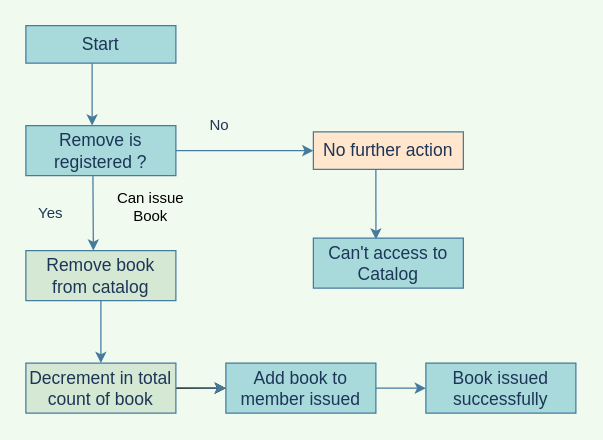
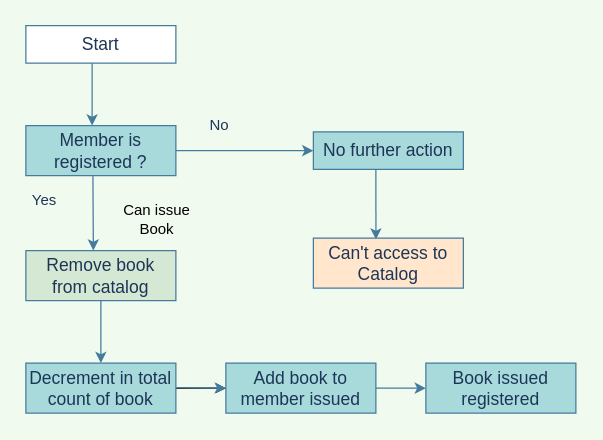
  <mxCell id="0" />
  <mxCell id="1" parent="0" />
- <mxCell id="2" value="&lt;font style=&quot;font-size: 14px&quot;&gt;Start&lt;/font&gt;" style="rounded=0;whiteSpace=wrap;html=1;fillColor=#A8DADC;strokeColor=#457B9D;fontColor=#1D3557;" parent="1" vertex="1"><mxGeometry x="20" y="20" width="120" height="30" as="geometry" /></mxCell>
+ <mxCell id="2" value="&lt;font style=&quot;font-size: 14px&quot;&gt;Start&lt;/font&gt;" style="rounded=0;whiteSpace=wrap;html=1;fillColor=#ffffff;strokeColor=#457B9D;fontColor=#1D3557;" parent="1" vertex="1"><mxGeometry x="20" y="20" width="120" height="30" as="geometry" /></mxCell>
  <mxCell id="3" value="" style="endArrow=classic;html=1;strokeColor=#457B9D;fontColor=#1D3557;labelBackgroundColor=#F1FAEE;" parent="1" edge="1"><mxGeometry width="50" height="50" relative="1" as="geometry"><mxPoint x="73" y="50" as="sourcePoint" /><mxPoint x="73" y="100" as="targetPoint" /></mxGeometry></mxCell>
- <mxCell id="4" value="&lt;font style=&quot;font-size: 14px&quot;&gt;Remove is registered ?&lt;/font&gt;" style="rounded=0;whiteSpace=wrap;html=1;fillColor=#A8DADC;strokeColor=#457B9D;fontColor=#1D3557;" parent="1" vertex="1"><mxGeometry x="20" y="100" width="120" height="40" as="geometry" /></mxCell>
+ <mxCell id="4" value="&lt;font style=&quot;font-size: 14px&quot;&gt;Member is registered ?&lt;/font&gt;" style="rounded=0;whiteSpace=wrap;html=1;fillColor=#A8DADC;strokeColor=#457B9D;fontColor=#1D3557;" parent="1" vertex="1"><mxGeometry x="20" y="100" width="120" height="40" as="geometry" /></mxCell>
  <mxCell id="5" value="" style="endArrow=classic;html=1;exitX=1;exitY=0.5;exitDx=0;exitDy=0;strokeColor=#457B9D;fontColor=#1D3557;labelBackgroundColor=#F1FAEE;" parent="1" source="4" edge="1"><mxGeometry width="50" height="50" relative="1" as="geometry"><mxPoint x="270" y="140" as="sourcePoint" /><mxPoint x="250" y="120" as="targetPoint" /></mxGeometry></mxCell>
  <mxCell id="6" value="No" style="text;html=1;strokeColor=none;fillColor=none;align=center;verticalAlign=middle;whiteSpace=wrap;rounded=0;fontColor=#1D3557;" parent="1" vertex="1"><mxGeometry x="155" y="90" width="40" height="20" as="geometry" /></mxCell>
- <mxCell id="7" value="&lt;span style=&quot;font-size: 14px&quot;&gt;No further action&lt;/span&gt;" style="rounded=0;whiteSpace=wrap;html=1;fillColor=#ffe6cc;strokeColor=#457B9D;fontColor=#1D3557;" parent="1" vertex="1"><mxGeometry x="250" y="105" width="120" height="30" as="geometry" /></mxCell>
+ <mxCell id="7" value="&lt;span style=&quot;font-size: 14px&quot;&gt;No further action&lt;/span&gt;" style="rounded=0;whiteSpace=wrap;html=1;fillColor=#A8DADC;strokeColor=#457B9D;fontColor=#1D3557;" parent="1" vertex="1"><mxGeometry x="250" y="105" width="120" height="30" as="geometry" /></mxCell>
  <mxCell id="8" value="" style="endArrow=classic;html=1;entryX=0.417;entryY=0.027;entryDx=0;entryDy=0;entryPerimeter=0;strokeColor=#457B9D;fontColor=#1D3557;labelBackgroundColor=#F1FAEE;" parent="1" target="9" edge="1"><mxGeometry width="50" height="50" relative="1" as="geometry"><mxPoint x="300" y="135" as="sourcePoint" /><mxPoint x="310" y="188" as="targetPoint" /></mxGeometry></mxCell>
- <mxCell id="9" value="&lt;span style=&quot;font-size: 14px&quot;&gt;Can't access to Catalog&lt;/span&gt;" style="rounded=0;whiteSpace=wrap;html=1;fillColor=#A8DADC;strokeColor=#457B9D;fontColor=#1D3557;" parent="1" vertex="1"><mxGeometry x="250" y="190" width="120" height="40" as="geometry" /></mxCell>
+ <mxCell id="9" value="&lt;span style=&quot;font-size: 14px&quot;&gt;Can't access to Catalog&lt;/span&gt;" style="rounded=0;whiteSpace=wrap;html=1;fillColor=#ffe6cc;strokeColor=#457B9D;fontColor=#1D3557;" parent="1" vertex="1"><mxGeometry x="250" y="190" width="120" height="40" as="geometry" /></mxCell>
  <mxCell id="10" value="&lt;span style=&quot;font-size: 14px&quot;&gt;Add book to member issued&lt;/span&gt;" style="rounded=0;whiteSpace=wrap;html=1;fillColor=#A8DADC;strokeColor=#457B9D;fontColor=#1D3557;" parent="1" vertex="1"><mxGeometry x="180" y="290" width="120" height="40" as="geometry" /></mxCell>
- <mxCell id="11" value="" style="edgeStyle=orthogonalEdgeStyle;rounded=0;orthogonalLoop=1;jettySize=auto;html=1;" edge="1" parent="1" source="12" target="10"><mxGeometry relative="1" as="geometry" /></mxCell>
- <mxCell id="12" value="&lt;span style=&quot;font-size: 14px&quot;&gt;Decrement in total count of book&lt;/span&gt;" style="rounded=0;whiteSpace=wrap;html=1;fillColor=#d5e8d4;strokeColor=#457B9D;fontColor=#1D3557;" parent="1" vertex="1"><mxGeometry x="20" y="290" width="120" height="40" as="geometry" /></mxCell>
+ <mxCell id="11" value="" style="edgeStyle=orthogonalEdgeStyle;rounded=0;orthogonalLoop=1;jettySize=auto;html=1;endArrow=open;" edge="1" parent="1" source="12" target="10"><mxGeometry relative="1" as="geometry" /></mxCell>
+ <mxCell id="12" value="&lt;span style=&quot;font-size: 14px&quot;&gt;Decrement in total count of book&lt;/span&gt;" style="rounded=0;whiteSpace=wrap;html=1;fillColor=#A8DADC;strokeColor=#457B9D;fontColor=#1D3557;" parent="1" vertex="1"><mxGeometry x="20" y="290" width="120" height="40" as="geometry" /></mxCell>
  <mxCell id="13" value="&lt;span style=&quot;font-size: 14px&quot;&gt;Remove book from catalog&lt;/span&gt;" style="rounded=0;whiteSpace=wrap;html=1;fillColor=#d5e8d4;strokeColor=#457B9D;fontColor=#1D3557;" parent="1" vertex="1"><mxGeometry x="20" y="200" width="120" height="40" as="geometry" /></mxCell>
  <mxCell id="14" value="" style="endArrow=classic;html=1;exitX=0.447;exitY=1.01;exitDx=0;exitDy=0;exitPerimeter=0;strokeColor=#457B9D;fontColor=#1D3557;labelBackgroundColor=#F1FAEE;" parent="1" source="4" edge="1"><mxGeometry width="50" height="50" relative="1" as="geometry"><mxPoint x="70" y="160" as="sourcePoint" /><mxPoint x="74" y="200" as="targetPoint" /></mxGeometry></mxCell>
- <mxCell id="15" value="Yes" style="text;html=1;strokeColor=none;fillColor=none;align=center;verticalAlign=middle;whiteSpace=wrap;rounded=0;fontColor=#1D3557;" parent="1" vertex="1"><mxGeometry x="20" y="160" width="40" height="20" as="geometry" /></mxCell>
+ <mxCell id="15" value="Yes" style="text;html=1;strokeColor=none;fillColor=none;align=center;verticalAlign=middle;whiteSpace=wrap;rounded=0;fontColor=#1D3557;" parent="1" vertex="1"><mxGeometry x="15" y="150" width="40" height="20" as="geometry" /></mxCell>
  <mxCell id="16" value="" style="endArrow=classic;html=1;exitX=0.5;exitY=1;exitDx=0;exitDy=0;entryX=0.5;entryY=0;entryDx=0;entryDy=0;entryPerimeter=0;strokeColor=#457B9D;fontColor=#1D3557;labelBackgroundColor=#F1FAEE;" parent="1" target="12" edge="1"><mxGeometry width="50" height="50" relative="1" as="geometry"><mxPoint x="80" y="240" as="sourcePoint" /><mxPoint x="80" y="285" as="targetPoint" /></mxGeometry></mxCell>
  <mxCell id="17" value="" style="endArrow=classic;html=1;exitX=1;exitY=0.5;exitDx=0;exitDy=0;entryX=0;entryY=0.5;entryDx=0;entryDy=0;strokeColor=#457B9D;fontColor=#1D3557;labelBackgroundColor=#F1FAEE;" parent="1" target="10" edge="1"><mxGeometry width="50" height="50" relative="1" as="geometry"><mxPoint x="140" y="309.5" as="sourcePoint" /><mxPoint x="250" y="309.5" as="targetPoint" /></mxGeometry></mxCell>
  <mxCell id="18" value="" style="endArrow=classic;html=1;exitX=1;exitY=0.5;exitDx=0;exitDy=0;strokeColor=#457B9D;fontColor=#1D3557;labelBackgroundColor=#F1FAEE;" parent="1" source="10" edge="1"><mxGeometry width="50" height="50" relative="1" as="geometry"><mxPoint x="350" y="280" as="sourcePoint" /><mxPoint x="340" y="310" as="targetPoint" /></mxGeometry></mxCell>
- <mxCell id="19" value="&lt;span style=&quot;font-size: 14px&quot;&gt;Book issued successfully&lt;br&gt;&lt;/span&gt;" style="rounded=0;whiteSpace=wrap;html=1;fillColor=#A8DADC;strokeColor=#457B9D;fontColor=#1D3557;" parent="1" vertex="1"><mxGeometry x="340" y="290" width="120" height="40" as="geometry" /></mxCell>
- <mxCell id="20" value="Can issue Book" style="text;html=1;strokeColor=none;fillColor=none;align=center;verticalAlign=middle;whiteSpace=wrap;rounded=0;" vertex="1" parent="1"><mxGeometry x="90" y="150" width="60" height="30" as="geometry" /></mxCell>
+ <mxCell id="19" value="&lt;span style=&quot;font-size: 14px&quot;&gt;Book issued registered&lt;br&gt;&lt;/span&gt;" style="rounded=0;whiteSpace=wrap;html=1;fillColor=#A8DADC;strokeColor=#457B9D;fontColor=#1D3557;" parent="1" vertex="1"><mxGeometry x="340" y="290" width="120" height="40" as="geometry" /></mxCell>
+ <mxCell id="20" value="Can issue Book" style="text;html=1;strokeColor=none;fillColor=none;align=center;verticalAlign=middle;whiteSpace=wrap;rounded=0;" vertex="1" parent="1"><mxGeometry x="95" y="160" width="60" height="30" as="geometry" /></mxCell>
  <mxCell id="21" value="" style="shape=parallelogram;perimeter=parallelogramPerimeter;whiteSpace=wrap;html=1;rounded=0;strokeColor=none;fillColor=none;" vertex="1" parent="1"><mxGeometry x="200" y="135" width="120" height="60" as="geometry" /></mxCell>
